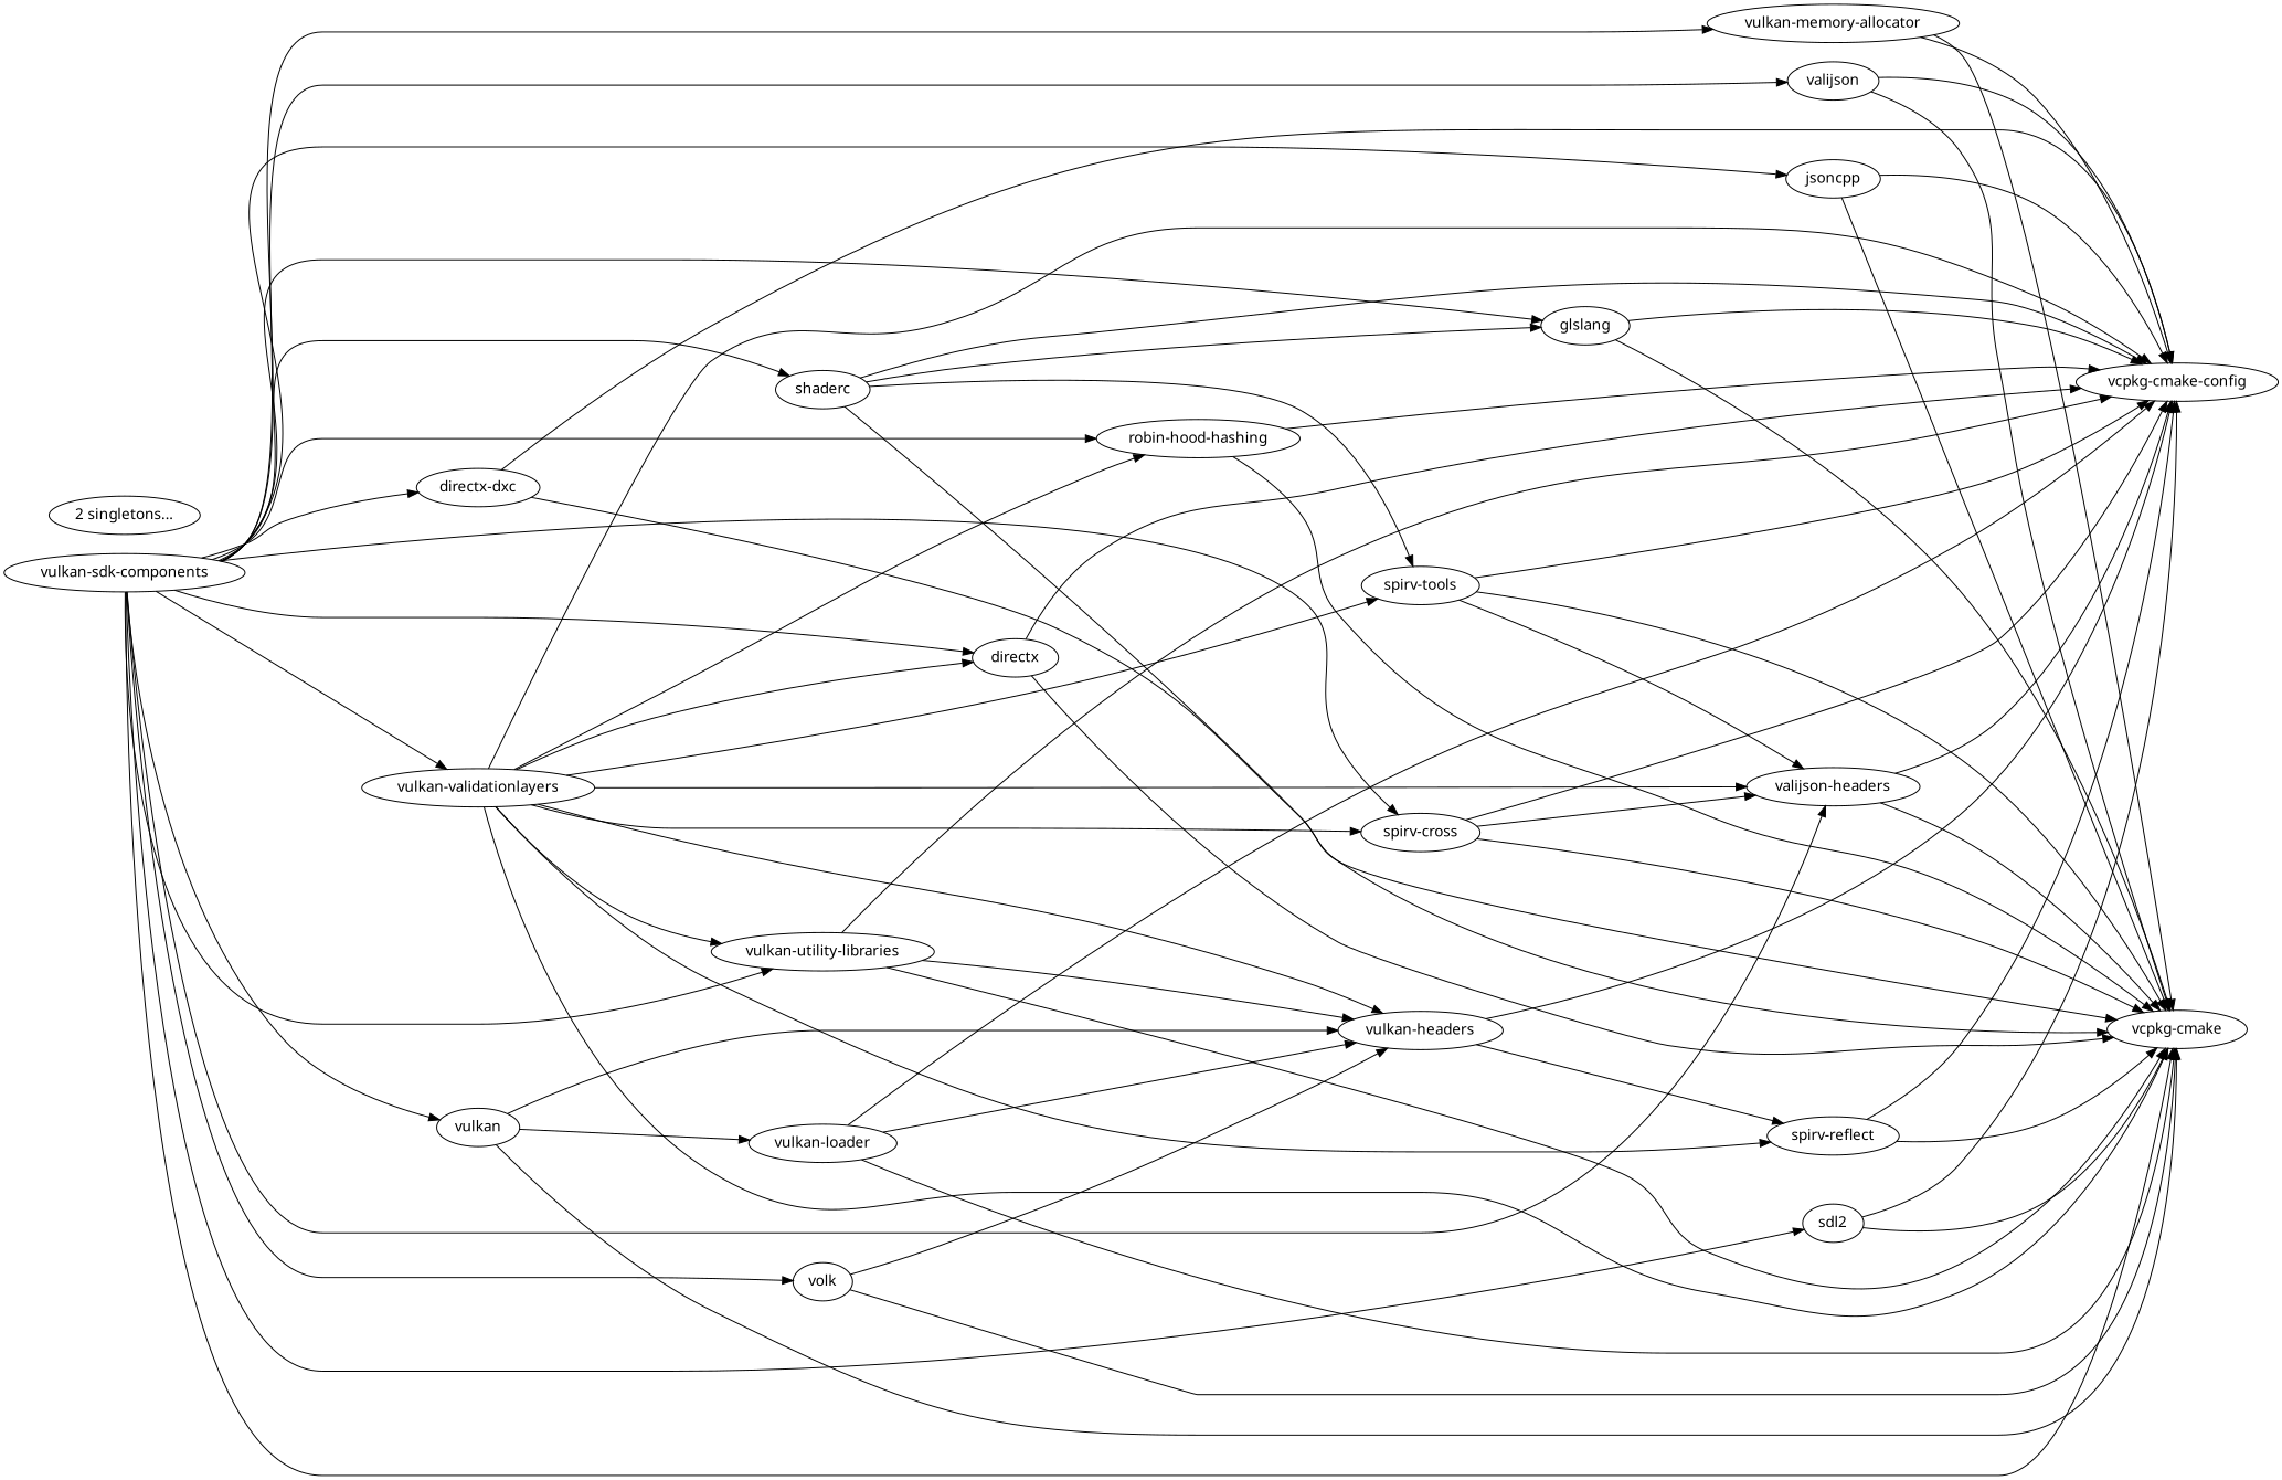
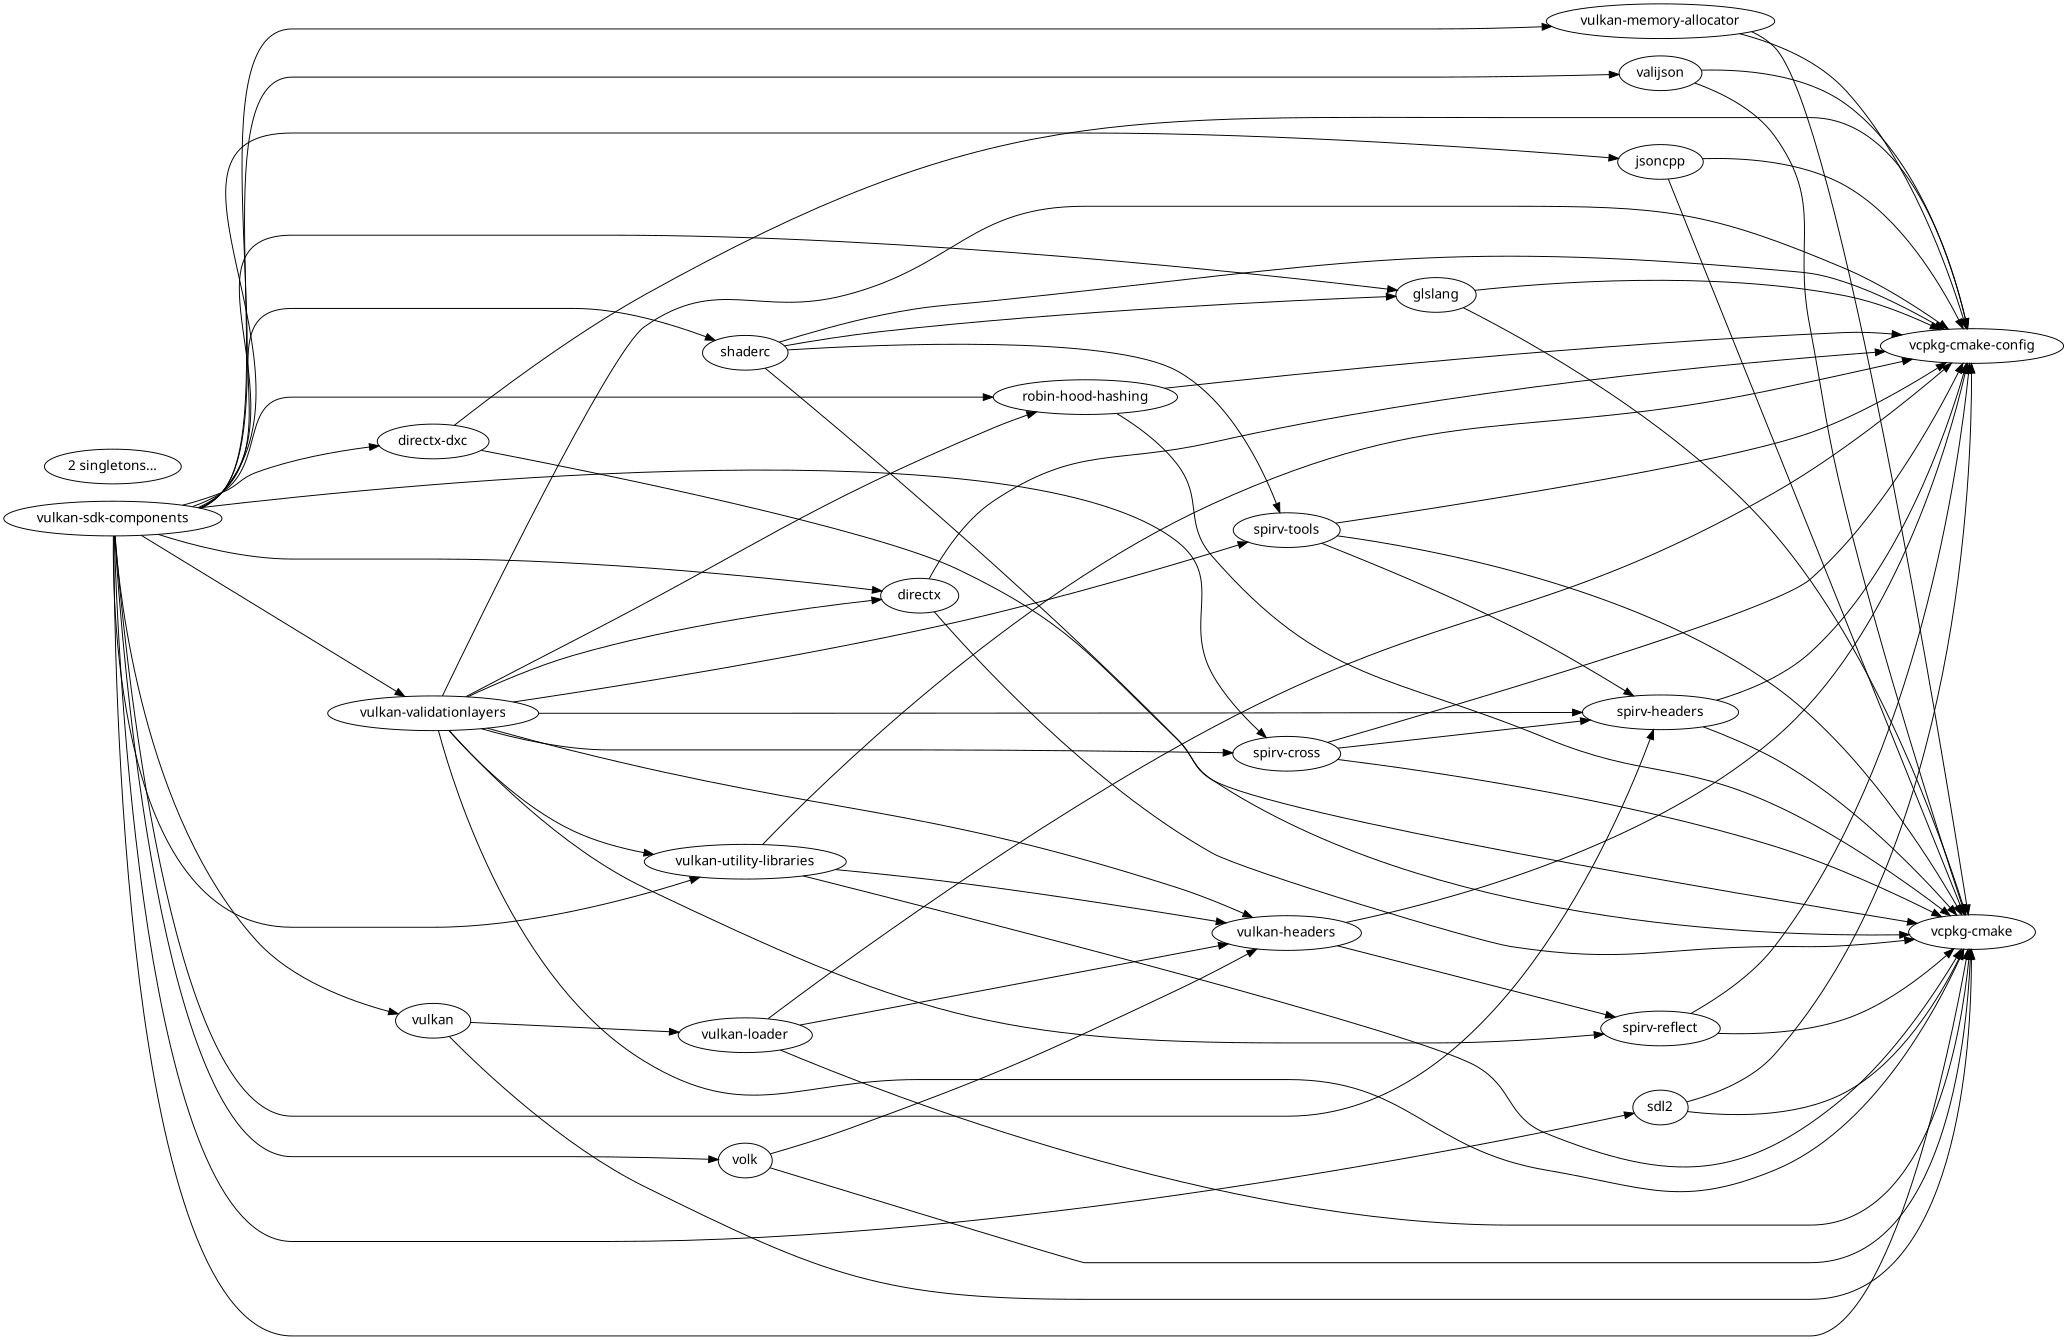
  digraph {
    rankdir=LR
    node [fontname=Sans]
    edge [minlen=3]
    "directx-dxc"
    "vcpkg-cmake"
    "vcpkg-cmake-config"
    glslang
    jsoncpp
    n6 [label=directx]
    "robin-hood-hashing"
    sdl2
-   "spirv-headers" [label="valijson-headers"]
+   "spirv-headers"
    "spirv-tools"
    shaderc
    "spirv-cross"
    "spirv-reflect"
    valijson
    "vulkan-headers"
    volk
    "vulkan-loader"
    vulkan
    "vulkan-memory-allocator"
    "vulkan-utility-libraries"
    "vulkan-validationlayers"
    "vulkan-sdk-components"
    "2 singletons..."
    "directx-dxc" -> "vcpkg-cmake"
    "directx-dxc" -> "vcpkg-cmake-config"
    glslang -> "vcpkg-cmake"
    glslang -> "vcpkg-cmake-config"
    jsoncpp -> "vcpkg-cmake"
    jsoncpp -> "vcpkg-cmake-config"
    n6 -> "vcpkg-cmake"
    n6 -> "vcpkg-cmake-config"
    "robin-hood-hashing" -> "vcpkg-cmake"
    "robin-hood-hashing" -> "vcpkg-cmake-config"
    sdl2 -> "vcpkg-cmake"
    sdl2 -> "vcpkg-cmake-config"
    "spirv-headers" -> "vcpkg-cmake"
    "spirv-headers" -> "vcpkg-cmake-config"
    "spirv-tools" -> "vcpkg-cmake"
    "spirv-tools" -> "vcpkg-cmake-config"
    "spirv-tools" -> "spirv-headers"
    shaderc -> "vcpkg-cmake"
    shaderc -> "vcpkg-cmake-config"
    shaderc -> glslang
    shaderc -> "spirv-tools"
    "spirv-cross" -> "vcpkg-cmake"
    "spirv-cross" -> "vcpkg-cmake-config"
    "spirv-cross" -> "spirv-headers"
    "spirv-reflect" -> "vcpkg-cmake"
    "spirv-reflect" -> "vcpkg-cmake-config"
    valijson -> "vcpkg-cmake"
    valijson -> "vcpkg-cmake-config"
    "vulkan-headers" -> "vcpkg-cmake-config"
    "vulkan-headers" -> "spirv-reflect"
    volk -> "vcpkg-cmake"
    volk -> "vulkan-headers"
    "vulkan-loader" -> "vcpkg-cmake"
    "vulkan-loader" -> "vcpkg-cmake-config"
    "vulkan-loader" -> "vulkan-headers"
    vulkan -> "vcpkg-cmake"
-   vulkan -> "vulkan-headers"
    vulkan -> "vulkan-loader"
    "vulkan-memory-allocator" -> "vcpkg-cmake"
    "vulkan-memory-allocator" -> "vcpkg-cmake-config"
    "vulkan-utility-libraries" -> "vcpkg-cmake"
    "vulkan-utility-libraries" -> "vcpkg-cmake-config"
    "vulkan-utility-libraries" -> "vulkan-headers"
    "vulkan-validationlayers" -> "vcpkg-cmake"
    "vulkan-validationlayers" -> "vcpkg-cmake-config"
    "vulkan-validationlayers" -> n6
    "vulkan-validationlayers" -> "robin-hood-hashing"
    "vulkan-validationlayers" -> "spirv-headers"
    "vulkan-validationlayers" -> "spirv-tools"
    "vulkan-validationlayers" -> "spirv-cross"
    "vulkan-validationlayers" -> "spirv-reflect"
    "vulkan-validationlayers" -> "vulkan-headers"
    "vulkan-validationlayers" -> "vulkan-utility-libraries"
    "vulkan-sdk-components" -> "directx-dxc"
    "vulkan-sdk-components" -> "vcpkg-cmake"
    "vulkan-sdk-components" -> glslang
    "vulkan-sdk-components" -> jsoncpp
    "vulkan-sdk-components" -> n6
    "vulkan-sdk-components" -> "robin-hood-hashing"
    "vulkan-sdk-components" -> sdl2
    "vulkan-sdk-components" -> "spirv-headers"
    "vulkan-sdk-components" -> shaderc
    "vulkan-sdk-components" -> "spirv-cross"
    "vulkan-sdk-components" -> valijson
    "vulkan-sdk-components" -> volk
    "vulkan-sdk-components" -> vulkan
    "vulkan-sdk-components" -> "vulkan-memory-allocator"
    "vulkan-sdk-components" -> "vulkan-utility-libraries"
    "vulkan-sdk-components" -> "vulkan-validationlayers"
  }
